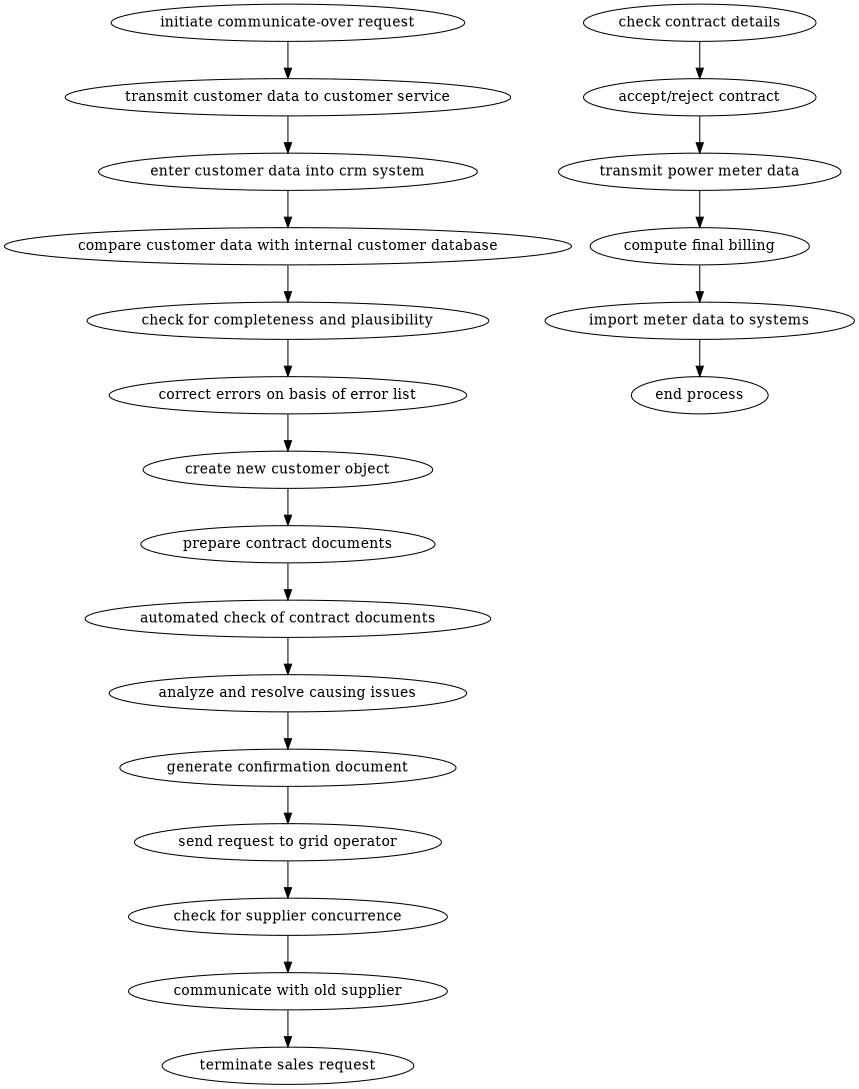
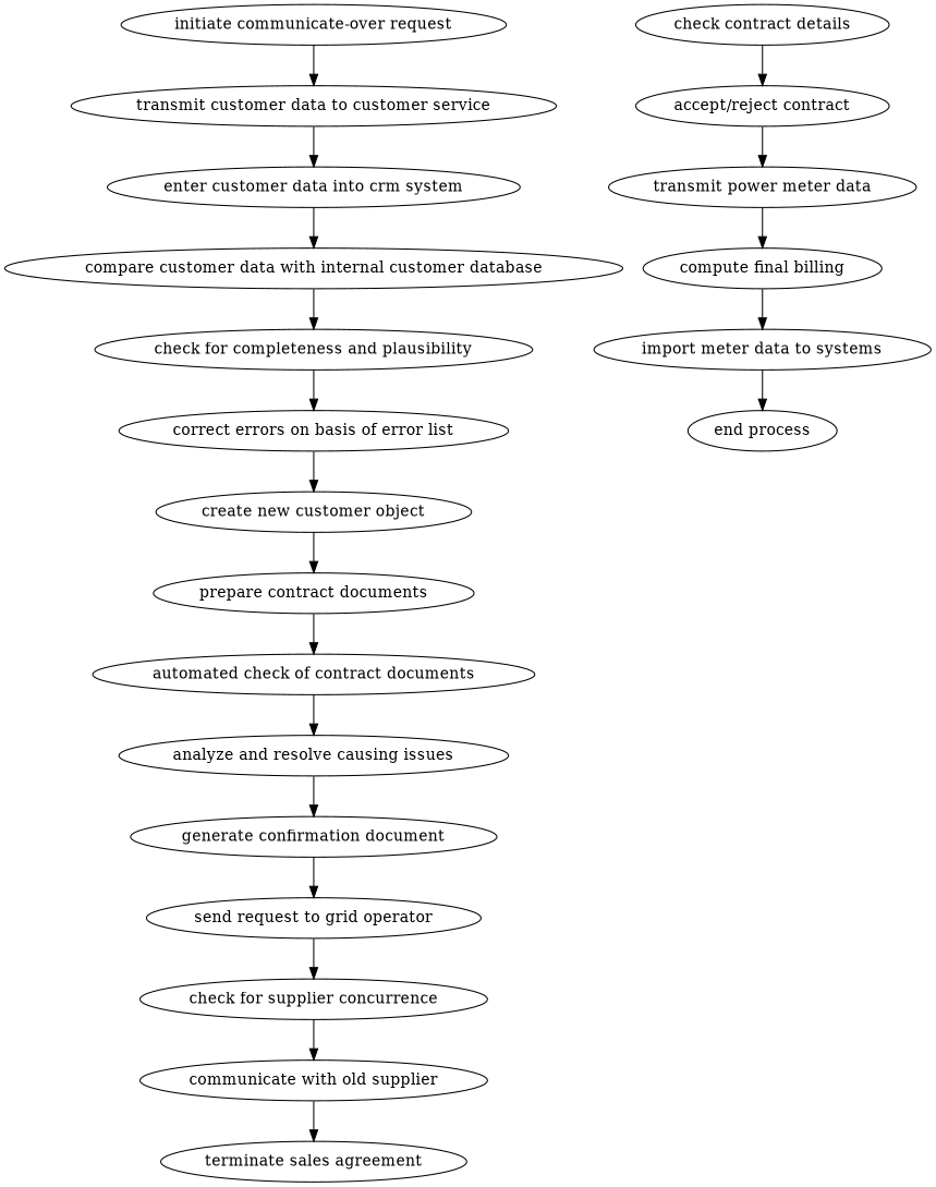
  strict digraph {
    edge [attrs="{'type': 'flow', 'label': 'flow'}"]
    n1 [attrs="{'type': 'Activity', 'label': 'initiate switch-over request'}" label="initiate communicate-over request"]
    "transmit customer data to customer service" [attrs="{'type': 'Activity', 'label': 'transmit customer data to customer service'}"]
    "enter customer data into crm system" [attrs="{'type': 'Activity', 'label': 'enter customer data into crm system'}"]
    "compare customer data with internal customer database" [attrs="{'type': 'Activity', 'label': 'compare customer data with internal customer database'}"]
    "check for completeness and plausibility" [attrs="{'type': 'Activity', 'label': 'check for completeness and plausibility'}"]
    "correct errors on basis of error list" [attrs="{'type': 'Activity', 'label': 'correct errors on basis of error list'}"]
    "create new customer object" [attrs="{'type': 'Activity', 'label': 'create new customer object'}"]
    "prepare contract documents" [attrs="{'type': 'Activity', 'label': 'prepare contract documents'}"]
    "automated check of contract documents" [attrs="{'type': 'Activity', 'label': 'automated check of contract documents'}"]
    "analyze and resolve causing issues" [attrs="{'type': 'Activity', 'label': 'analyze and resolve causing issues'}"]
    "generate confirmation document" [attrs="{'type': 'Activity', 'label': 'generate confirmation document'}"]
    "send request to grid operator" [attrs="{'type': 'Activity', 'label': 'send request to grid operator'}"]
    "check for supplier concurrence" [attrs="{'type': 'Activity', 'label': 'check for supplier concurrence'}"]
    "communicate with old supplier" [attrs="{'type': 'Activity', 'label': 'communicate with old supplier'}"]
-   "terminate sales agreement" [attrs="{'type': 'Activity', 'label': 'terminate sales agreement'}" label="terminate sales request"]
+   "terminate sales agreement" [attrs="{'type': 'Activity', 'label': 'terminate sales agreement'}"]
    "check contract details" [attrs="{'type': 'Activity', 'label': 'check contract details'}"]
    "accept/reject contract" [attrs="{'type': 'Activity', 'label': 'accept/reject contract'}"]
    "transmit power meter data" [attrs="{'type': 'Activity', 'label': 'transmit power meter data'}"]
    "compute final billing" [attrs="{'type': 'Activity', 'label': 'compute final billing'}"]
    "import meter data to systems" [attrs="{'type': 'Activity', 'label': 'import meter data to systems'}"]
    "end process" [attrs="{'type': 'Activity', 'label': 'end process'}"]
    n1 -> "transmit customer data to customer service"
    "transmit customer data to customer service" -> "enter customer data into crm system"
    "enter customer data into crm system" -> "compare customer data with internal customer database"
    "compare customer data with internal customer database" -> "check for completeness and plausibility"
    "check for completeness and plausibility" -> "correct errors on basis of error list"
    "correct errors on basis of error list" -> "create new customer object"
    "create new customer object" -> "prepare contract documents"
    "prepare contract documents" -> "automated check of contract documents"
    "automated check of contract documents" -> "analyze and resolve causing issues"
    "analyze and resolve causing issues" -> "generate confirmation document"
    "generate confirmation document" -> "send request to grid operator"
    "send request to grid operator" -> "check for supplier concurrence"
    "check for supplier concurrence" -> "communicate with old supplier"
    "communicate with old supplier" -> "terminate sales agreement"
    "check contract details" -> "accept/reject contract"
    "accept/reject contract" -> "transmit power meter data"
    "transmit power meter data" -> "compute final billing"
    "compute final billing" -> "import meter data to systems"
    "import meter data to systems" -> "end process"
  }
